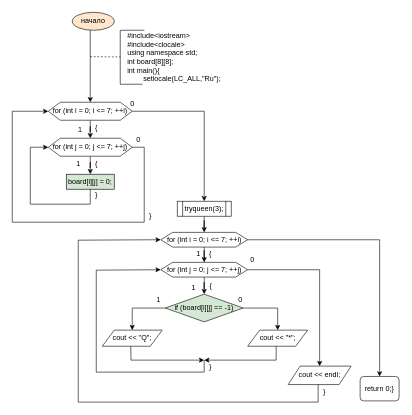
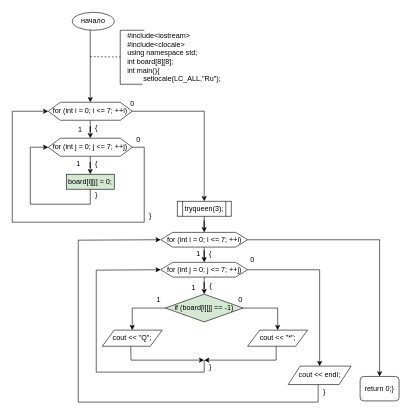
  <mxCell id="0" />
  <mxCell id="1" parent="0" />
- <mxCell id="2" value="начало" style="ellipse;whiteSpace=wrap;html=1;fillColor=#ffe6cc;" parent="1" vertex="1"><mxGeometry x="120" y="20" width="70" height="30" as="geometry" /></mxCell>
+ <mxCell id="2" value="начало" style="ellipse;whiteSpace=wrap;html=1;" parent="1" vertex="1"><mxGeometry x="120" y="20" width="70" height="30" as="geometry" /></mxCell>
  <mxCell id="3" value="&lt;div&gt;#include&amp;lt;iostream&amp;gt;&lt;/div&gt;&lt;div&gt;#include&amp;lt;clocale&amp;gt;&lt;/div&gt;&lt;div&gt;using namespace std;&lt;/div&gt;&lt;div&gt;int board[8][8];&lt;/div&gt;&lt;div&gt;int main(){&lt;/div&gt;&lt;div&gt;&lt;span style=&quot;white-space: pre;&quot;&gt;&#09;&lt;/span&gt;setlocale(LC_ALL,&quot;Ru&quot;);&lt;br&gt;&lt;/div&gt;" style="text;html=1;strokeColor=none;fillColor=none;align=left;verticalAlign=middle;whiteSpace=wrap;rounded=0;" parent="1" vertex="1"><mxGeometry x="210" y="50" width="160" height="90" as="geometry" /></mxCell>
  <mxCell id="4" value="" style="endArrow=classic;html=1;rounded=0;" parent="1" edge="1"><mxGeometry width="50" height="50" relative="1" as="geometry"><mxPoint x="150" y="50" as="sourcePoint" /><mxPoint x="150" y="170" as="targetPoint" /></mxGeometry></mxCell>
  <mxCell id="5" value="" style="endArrow=none;html=1;rounded=0;entryX=0.189;entryY=-0.001;entryDx=0;entryDy=0;entryPerimeter=0;" parent="1" target="3" edge="1"><mxGeometry width="50" height="50" relative="1" as="geometry"><mxPoint x="200" y="50" as="sourcePoint" /><mxPoint x="250" y="0" as="targetPoint" /></mxGeometry></mxCell>
  <mxCell id="6" value="" style="endArrow=none;html=1;rounded=0;" parent="1" edge="1"><mxGeometry width="50" height="50" relative="1" as="geometry"><mxPoint x="237" y="140" as="sourcePoint" /><mxPoint x="200" y="140" as="targetPoint" /></mxGeometry></mxCell>
  <mxCell id="7" value="" style="endArrow=none;html=1;rounded=0;" parent="1" edge="1"><mxGeometry width="50" height="50" relative="1" as="geometry"><mxPoint x="200" y="50" as="sourcePoint" /><mxPoint x="200" y="140" as="targetPoint" /></mxGeometry></mxCell>
  <mxCell id="8" value="" style="endArrow=none;dashed=1;html=1;rounded=0;" parent="1" edge="1"><mxGeometry width="50" height="50" relative="1" as="geometry"><mxPoint x="150" y="94" as="sourcePoint" /><mxPoint x="200" y="94.47" as="targetPoint" /></mxGeometry></mxCell>
  <mxCell id="9" value="" style="edgeStyle=orthogonalEdgeStyle;rounded=0;orthogonalLoop=1;jettySize=auto;html=1;" parent="1" source="11" target="13" edge="1"><mxGeometry relative="1" as="geometry" /></mxCell>
  <mxCell id="10" value="" style="edgeStyle=orthogonalEdgeStyle;rounded=0;orthogonalLoop=1;jettySize=auto;html=1;" parent="1" source="11" target="25" edge="1"><mxGeometry relative="1" as="geometry" /></mxCell>
  <mxCell id="11" value="for (int i = 0; i &lt;= 7; ++i)" style="shape=hexagon;perimeter=hexagonPerimeter2;whiteSpace=wrap;html=1;fixedSize=1;" parent="1" vertex="1"><mxGeometry x="80" y="170" width="140" height="30" as="geometry" /></mxCell>
  <mxCell id="12" value="" style="edgeStyle=orthogonalEdgeStyle;rounded=0;orthogonalLoop=1;jettySize=auto;html=1;" parent="1" source="13" target="16" edge="1"><mxGeometry relative="1" as="geometry" /></mxCell>
  <mxCell id="13" value="for (int j = 0; j &amp;lt;= 7; ++j)" style="shape=hexagon;perimeter=hexagonPerimeter2;whiteSpace=wrap;html=1;fixedSize=1;" parent="1" vertex="1"><mxGeometry x="80" y="230" width="140" height="30" as="geometry" /></mxCell>
  <mxCell id="14" value="1" style="text;html=1;align=center;verticalAlign=middle;resizable=0;points=[];autosize=1;strokeColor=none;fillColor=none;" parent="1" vertex="1"><mxGeometry x="118" y="201" width="30" height="30" as="geometry" /></mxCell>
  <mxCell id="15" value="{" style="text;html=1;align=center;verticalAlign=middle;resizable=0;points=[];autosize=1;strokeColor=none;fillColor=none;" parent="1" vertex="1"><mxGeometry x="145" y="198" width="30" height="30" as="geometry" /></mxCell>
  <mxCell id="16" value="board[i][j] = 0;" style="whiteSpace=wrap;html=1;fillColor=#d5e8d4;" parent="1" vertex="1"><mxGeometry x="110" y="290" width="80" height="25" as="geometry" /></mxCell>
  <mxCell id="17" value="1" style="text;html=1;align=center;verticalAlign=middle;resizable=0;points=[];autosize=1;strokeColor=none;fillColor=none;" parent="1" vertex="1"><mxGeometry x="115" y="258" width="30" height="30" as="geometry" /></mxCell>
  <mxCell id="18" value="{" style="text;html=1;align=center;verticalAlign=middle;resizable=0;points=[];autosize=1;strokeColor=none;fillColor=none;" parent="1" vertex="1"><mxGeometry x="145" y="258" width="30" height="30" as="geometry" /></mxCell>
  <mxCell id="19" value="" style="endArrow=classic;html=1;rounded=0;entryX=0;entryY=0.5;entryDx=0;entryDy=0;" parent="1" target="13" edge="1"><mxGeometry width="50" height="50" relative="1" as="geometry"><mxPoint x="150" y="315" as="sourcePoint" /><mxPoint x="200" y="265" as="targetPoint" /><Array as="points"><mxPoint x="150" y="340" /><mxPoint x="50" y="340" /><mxPoint x="50" y="245" /></Array></mxGeometry></mxCell>
  <mxCell id="20" value="}" style="text;html=1;align=center;verticalAlign=middle;resizable=0;points=[];autosize=1;strokeColor=none;fillColor=none;" parent="1" vertex="1"><mxGeometry x="145" y="310" width="30" height="30" as="geometry" /></mxCell>
  <mxCell id="21" value="" style="endArrow=classic;html=1;rounded=0;entryX=0;entryY=0.5;entryDx=0;entryDy=0;" parent="1" target="11" edge="1"><mxGeometry width="50" height="50" relative="1" as="geometry"><mxPoint x="220" y="245" as="sourcePoint" /><mxPoint x="270" y="195" as="targetPoint" /><Array as="points"><mxPoint x="240" y="245" /><mxPoint x="240" y="370" /><mxPoint x="20" y="370" /><mxPoint x="20" y="185" /></Array></mxGeometry></mxCell>
  <mxCell id="22" value="}" style="text;html=1;align=center;verticalAlign=middle;resizable=0;points=[];autosize=1;strokeColor=none;fillColor=none;" parent="1" vertex="1"><mxGeometry x="235" y="344" width="30" height="30" as="geometry" /></mxCell>
  <mxCell id="23" value="0" style="text;html=1;align=center;verticalAlign=middle;resizable=0;points=[];autosize=1;strokeColor=none;fillColor=none;" parent="1" vertex="1"><mxGeometry x="215" y="218" width="30" height="30" as="geometry" /></mxCell>
  <mxCell id="24" value="" style="edgeStyle=orthogonalEdgeStyle;rounded=0;orthogonalLoop=1;jettySize=auto;html=1;" parent="1" source="25" target="28" edge="1"><mxGeometry relative="1" as="geometry" /></mxCell>
  <mxCell id="25" value="tryqueen(3);" style="shape=process;whiteSpace=wrap;html=1;backgroundOutline=1;" parent="1" vertex="1"><mxGeometry x="295" y="335" width="90" height="25" as="geometry" /></mxCell>
  <mxCell id="26" value="" style="edgeStyle=orthogonalEdgeStyle;rounded=0;orthogonalLoop=1;jettySize=auto;html=1;" parent="1" source="28" target="31" edge="1"><mxGeometry relative="1" as="geometry" /></mxCell>
  <mxCell id="27" value="" style="edgeStyle=orthogonalEdgeStyle;rounded=0;orthogonalLoop=1;jettySize=auto;html=1;" parent="1" source="28" target="52" edge="1"><mxGeometry relative="1" as="geometry" /></mxCell>
  <mxCell id="28" value="for (int i = 0; i &lt;= 7; ++i)" style="shape=hexagon;perimeter=hexagonPerimeter2;whiteSpace=wrap;html=1;fixedSize=1;" parent="1" vertex="1"><mxGeometry x="267.5" y="387" width="145" height="24.5" as="geometry" /></mxCell>
  <mxCell id="29" value="" style="edgeStyle=orthogonalEdgeStyle;rounded=0;orthogonalLoop=1;jettySize=auto;html=1;" parent="1" source="31" target="37" edge="1"><mxGeometry relative="1" as="geometry" /></mxCell>
  <mxCell id="30" value="" style="edgeStyle=orthogonalEdgeStyle;rounded=0;orthogonalLoop=1;jettySize=auto;html=1;" parent="1" source="31" target="48" edge="1"><mxGeometry relative="1" as="geometry" /></mxCell>
  <mxCell id="31" value="for (int j = 0; j &amp;lt;= 7; ++j)" style="shape=hexagon;perimeter=hexagonPerimeter2;whiteSpace=wrap;html=1;fixedSize=1;" parent="1" vertex="1"><mxGeometry x="267.5" y="437" width="145" height="24.5" as="geometry" /></mxCell>
  <mxCell id="32" value="0" style="text;html=1;align=center;verticalAlign=middle;resizable=0;points=[];autosize=1;strokeColor=none;fillColor=none;" parent="1" vertex="1"><mxGeometry x="205" y="158" width="30" height="30" as="geometry" /></mxCell>
  <mxCell id="33" value="1" style="text;html=1;align=center;verticalAlign=middle;resizable=0;points=[];autosize=1;strokeColor=none;fillColor=none;" parent="1" vertex="1"><mxGeometry x="315" y="408" width="30" height="30" as="geometry" /></mxCell>
  <mxCell id="34" value="{" style="text;html=1;align=center;verticalAlign=middle;resizable=0;points=[];autosize=1;strokeColor=none;fillColor=none;" parent="1" vertex="1"><mxGeometry x="335" y="408" width="30" height="30" as="geometry" /></mxCell>
  <mxCell id="35" value="" style="edgeStyle=orthogonalEdgeStyle;rounded=0;orthogonalLoop=1;jettySize=auto;html=1;" parent="1" source="37" target="40" edge="1"><mxGeometry relative="1" as="geometry" /></mxCell>
  <mxCell id="36" value="" style="edgeStyle=orthogonalEdgeStyle;rounded=0;orthogonalLoop=1;jettySize=auto;html=1;" parent="1" source="37" target="41" edge="1"><mxGeometry relative="1" as="geometry" /></mxCell>
  <mxCell id="37" value="if (board[i][j] == -1)" style="rhombus;whiteSpace=wrap;html=1;fillColor=#d5e8d4;" parent="1" vertex="1"><mxGeometry x="275" y="490" width="130" height="46.25" as="geometry" /></mxCell>
  <mxCell id="38" value="1" style="text;html=1;align=center;verticalAlign=middle;resizable=0;points=[];autosize=1;strokeColor=none;fillColor=none;" parent="1" vertex="1"><mxGeometry x="307" y="463.5" width="30" height="30" as="geometry" /></mxCell>
  <mxCell id="39" value="{" style="text;html=1;align=center;verticalAlign=middle;resizable=0;points=[];autosize=1;strokeColor=none;fillColor=none;" parent="1" vertex="1"><mxGeometry x="336" y="461" width="30" height="30" as="geometry" /></mxCell>
  <mxCell id="40" value="cout &lt;&lt; &quot;Q&quot;;" style="shape=parallelogram;perimeter=parallelogramPerimeter;whiteSpace=wrap;html=1;fixedSize=1;" parent="1" vertex="1"><mxGeometry x="170" y="550" width="100" height="26.88" as="geometry" /></mxCell>
  <mxCell id="41" value="cout &lt;&lt; &quot;*&quot;;" style="shape=parallelogram;perimeter=parallelogramPerimeter;whiteSpace=wrap;html=1;fixedSize=1;" parent="1" vertex="1"><mxGeometry x="412.5" y="550" width="100" height="26.88" as="geometry" /></mxCell>
  <mxCell id="42" value="1" style="text;html=1;align=center;verticalAlign=middle;resizable=0;points=[];autosize=1;strokeColor=none;fillColor=none;" parent="1" vertex="1"><mxGeometry x="249" y="485" width="30" height="30" as="geometry" /></mxCell>
  <mxCell id="43" value="0" style="text;html=1;align=center;verticalAlign=middle;resizable=0;points=[];autosize=1;strokeColor=none;fillColor=none;" parent="1" vertex="1"><mxGeometry x="385" y="484" width="30" height="30" as="geometry" /></mxCell>
  <mxCell id="44" value="" style="endArrow=classic;html=1;rounded=0;entryX=0;entryY=0.5;entryDx=0;entryDy=0;" parent="1" target="31" edge="1"><mxGeometry width="50" height="50" relative="1" as="geometry"><mxPoint x="340" y="600" as="sourcePoint" /><mxPoint x="390" y="550" as="targetPoint" /><Array as="points"><mxPoint x="340" y="620" /><mxPoint x="160" y="620" /><mxPoint x="160" y="450" /></Array></mxGeometry></mxCell>
  <mxCell id="45" value="" style="endArrow=classic;html=1;rounded=0;" parent="1" edge="1"><mxGeometry width="50" height="50" relative="1" as="geometry"><mxPoint x="460" y="576.88" as="sourcePoint" /><mxPoint x="340" y="600" as="targetPoint" /><Array as="points"><mxPoint x="460" y="600" /></Array></mxGeometry></mxCell>
  <mxCell id="46" value="" style="endArrow=classic;html=1;rounded=0;" parent="1" edge="1"><mxGeometry width="50" height="50" relative="1" as="geometry"><mxPoint x="217.5" y="576.88" as="sourcePoint" /><mxPoint x="340" y="600" as="targetPoint" /><Array as="points"><mxPoint x="218" y="600" /></Array></mxGeometry></mxCell>
  <mxCell id="47" value="}" style="text;html=1;align=center;verticalAlign=middle;resizable=0;points=[];autosize=1;strokeColor=none;fillColor=none;" parent="1" vertex="1"><mxGeometry x="335" y="596" width="30" height="30" as="geometry" /></mxCell>
  <mxCell id="48" value="cout &amp;lt;&amp;lt; endl;" style="shape=parallelogram;perimeter=parallelogramPerimeter;whiteSpace=wrap;html=1;fixedSize=1;" parent="1" vertex="1"><mxGeometry x="480" y="610" width="105" height="30.75" as="geometry" /></mxCell>
  <mxCell id="49" value="0" style="text;html=1;align=center;verticalAlign=middle;resizable=0;points=[];autosize=1;strokeColor=none;fillColor=none;" parent="1" vertex="1"><mxGeometry x="405" y="418" width="30" height="30" as="geometry" /></mxCell>
  <mxCell id="50" value="" style="endArrow=classic;html=1;rounded=0;entryX=0;entryY=0.5;entryDx=0;entryDy=0;" parent="1" target="28" edge="1"><mxGeometry width="50" height="50" relative="1" as="geometry"><mxPoint x="530" y="640.75" as="sourcePoint" /><mxPoint x="580" y="590.75" as="targetPoint" /><Array as="points"><mxPoint x="530" y="670" /><mxPoint x="130" y="670" /><mxPoint x="130" y="400" /></Array></mxGeometry></mxCell>
  <mxCell id="51" value="}" style="text;html=1;align=center;verticalAlign=middle;resizable=0;points=[];autosize=1;strokeColor=none;fillColor=none;" parent="1" vertex="1"><mxGeometry x="525" y="638" width="30" height="30" as="geometry" /></mxCell>
  <mxCell id="52" value="return 0;}" style="whiteSpace=wrap;html=1;rounded=1;" parent="1" vertex="1"><mxGeometry x="600" y="627.25" width="65" height="40.75" as="geometry" /></mxCell>
